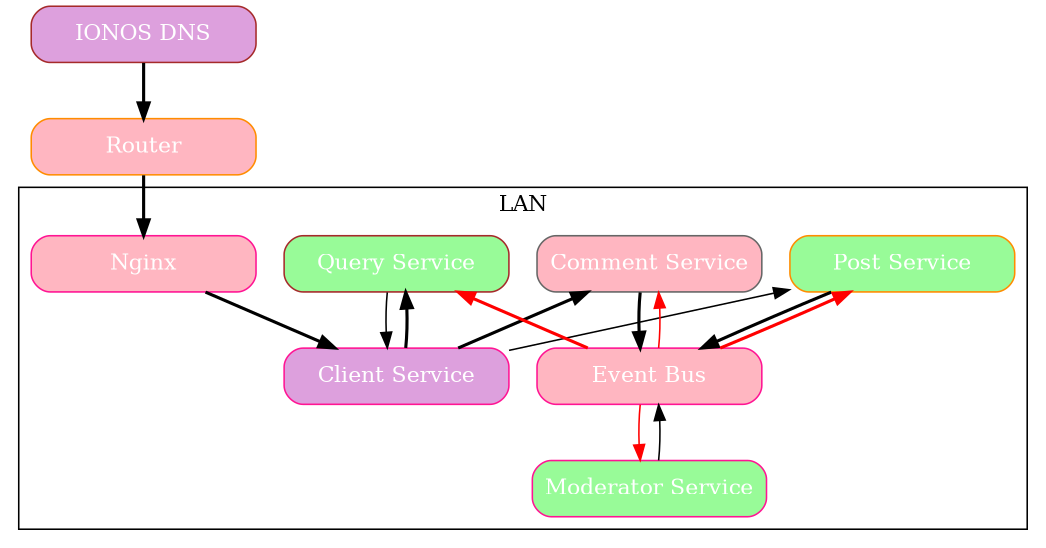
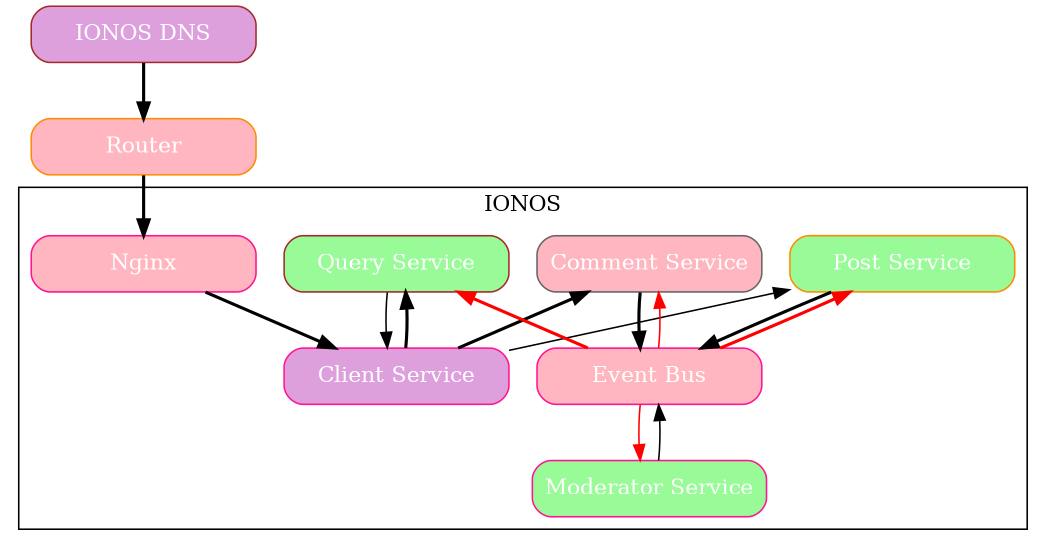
  digraph {
    rankdir=TB
    node [color=deeppink fontcolor=white shape=box style="rounded,filled" fillcolor=lightpink]
    edge [style=bold]
    "Post Service" [color=darkorange width=2 fillcolor=palegreen]
    "Query Service" [color=brown width=2 fillcolor=palegreen]
    "Comment Service" [color=gray40 width=2]
    Nginx [width=2]
    "Client Service" [width=2 fillcolor=plum]
    "Event Bus" [width=2]
    "Moderator Service" [width=2 fillcolor=palegreen]
    "IONOS DNS" [color=brown width=2 fillcolor=plum]
    Router [color=darkorange width=2]
    subgraph cluster_1 {
-     label=LAN
+     label=IONOS
      Nginx
      "Client Service"
      "Event Bus"
      "Moderator Service"
      subgraph sub_2 {
        label=LAN
        rank=same
        "Post Service"
        "Query Service"
        "Comment Service"
      }
    }
    "Post Service" -> "Event Bus"
    "Query Service" -> "Client Service" [style=solid]
    "Comment Service" -> "Event Bus"
    Nginx -> "Client Service"
    "Client Service" -> "Post Service" [style=solid]
    "Client Service" -> "Query Service"
    "Client Service" -> "Comment Service"
    "Event Bus" -> "Post Service" [color=red]
    "Event Bus" -> "Query Service" [color=red]
    "Event Bus" -> "Comment Service" [color=red style=solid]
    "Event Bus" -> "Moderator Service" [color=red style=solid]
    "Moderator Service" -> "Event Bus" [style=solid]
    "IONOS DNS" -> Router
    Router -> Nginx
  }
